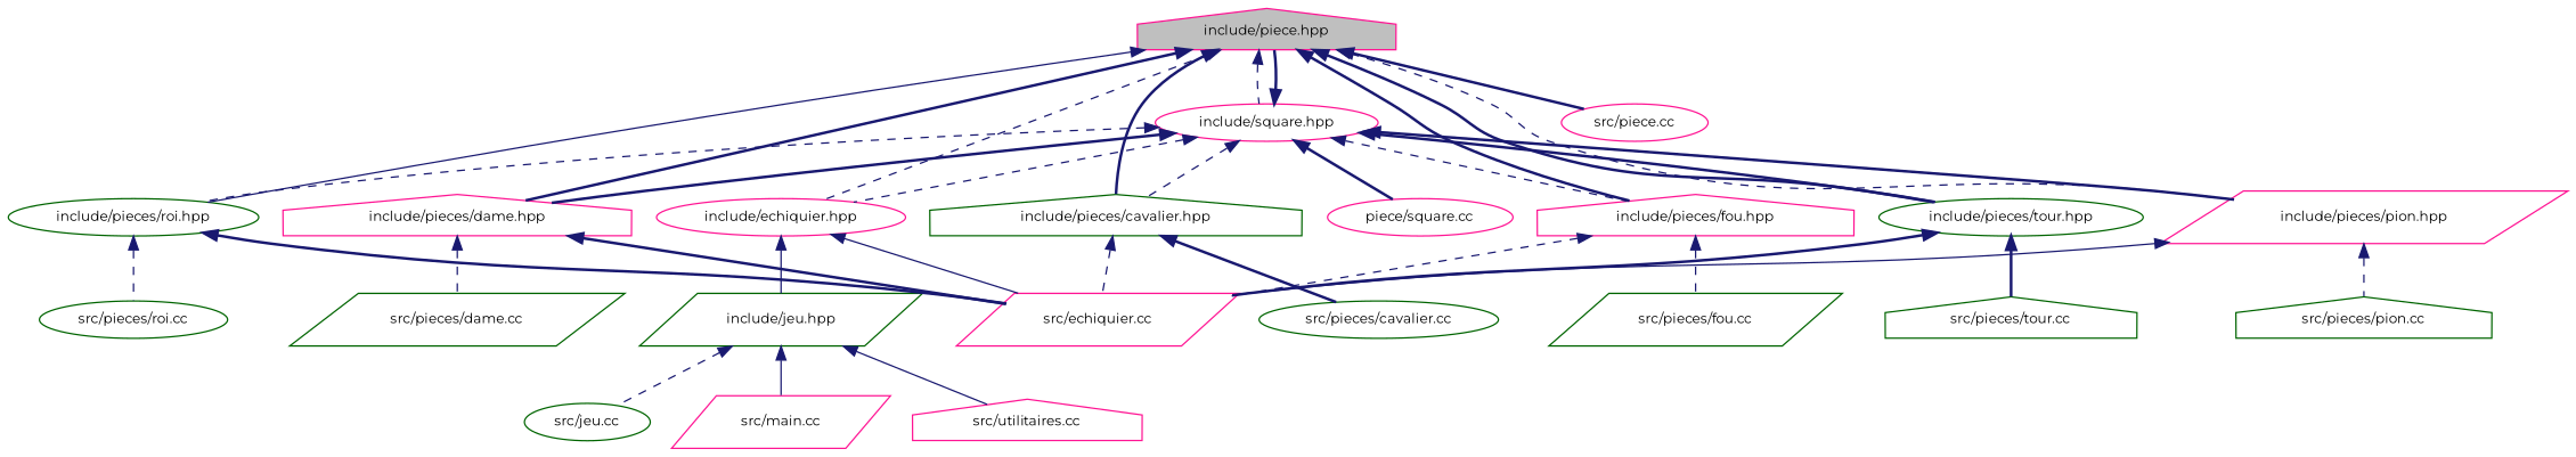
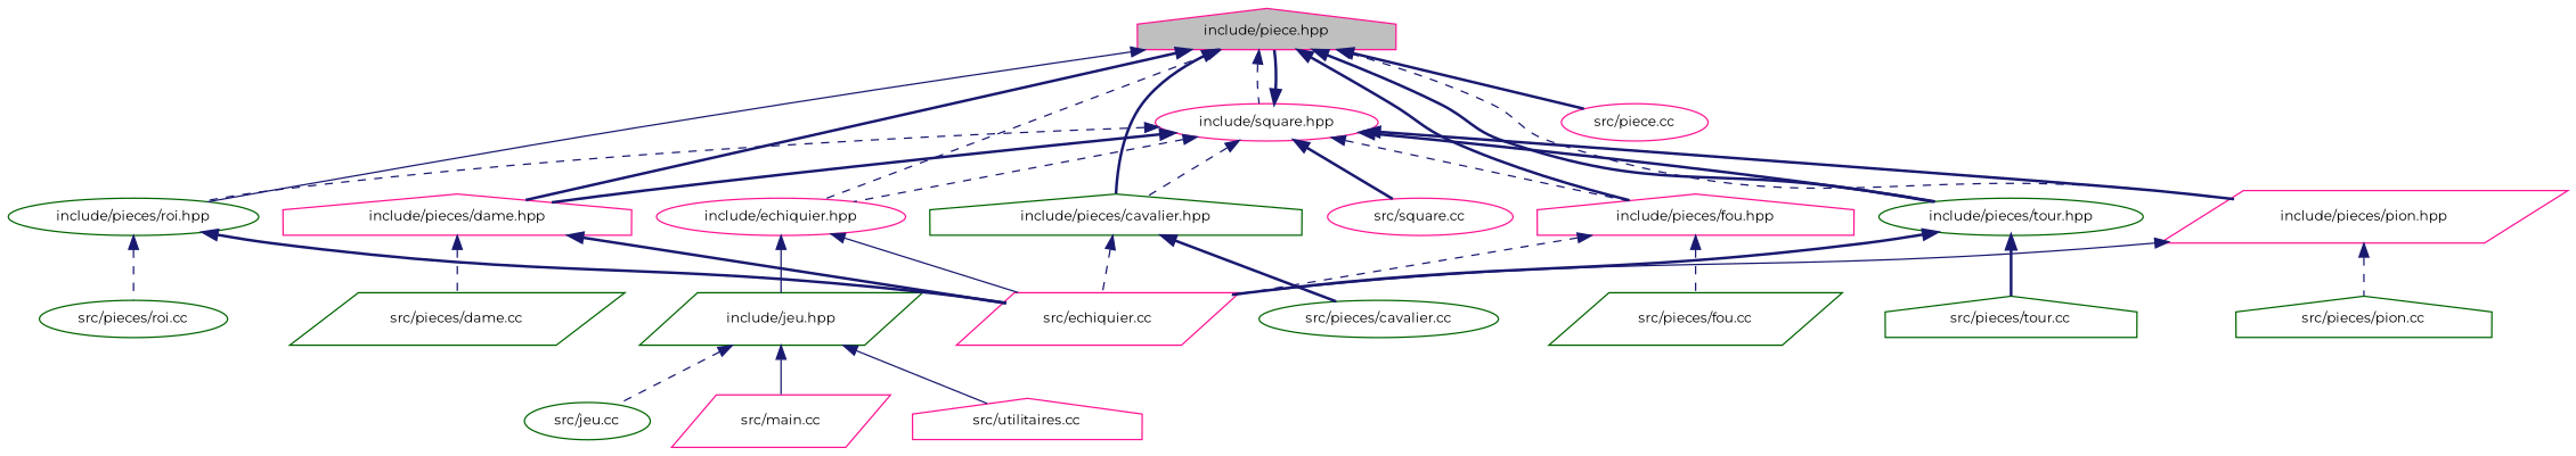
  digraph {
    fontname=Montserrat
    node [color=deeppink fillcolor=white fontname=Montserrat fontsize=10 shape=ellipse style=filled]
    edge [color=midnightblue dir=back fontname=Montserrat fontsize=10 labelfontname=Helvetica labelfontsize=10 style=bold]
    n1 [fillcolor=grey75 fontcolor=black height=0.2 label="include/piece.hpp" shape=house width=0.4]
    n2 [height=0.2 label="include/square.hpp" width=0.4]
    n3 [height=0.2 label="include/echiquier.hpp" width=0.4]
    n4 [color=darkgreen height=0.2 label="include/pieces/roi.hpp" width=0.4]
    n5 [height=0.2 label="include/pieces/dame.hpp" shape=house width=0.4]
    n6 [color=darkgreen height=0.2 label="include/pieces/cavalier.hpp" shape=house width=0.4]
    n7 [height=0.2 label="include/pieces/fou.hpp" shape=house width=0.4]
    n8 [color=darkgreen height=0.2 label="include/pieces/tour.hpp" width=0.4]
    n9 [height=0.2 label="include/pieces/pion.hpp" shape=parallelogram width=0.4]
    n10 [height=0.2 label="src/piece.cc" width=0.4]
-   n11 [height=0.2 label="piece/square.cc" width=0.4]
+   n11 [height=0.2 label="src/square.cc" width=0.4]
    n12 [height=0.2 label="src/echiquier.cc" shape=parallelogram width=0.4]
    n13 [color=darkgreen height=0.2 label="include/jeu.hpp" shape=parallelogram width=0.4]
    n14 [color=darkgreen height=0.2 label="src/pieces/roi.cc" width=0.4]
    n15 [color=darkgreen height=0.2 label="src/pieces/dame.cc" shape=parallelogram width=0.4]
    n16 [color=darkgreen height=0.2 label="src/pieces/cavalier.cc" width=0.4]
    n17 [color=darkgreen height=0.2 label="src/pieces/fou.cc" shape=parallelogram width=0.4]
    n18 [color=darkgreen height=0.2 label="src/pieces/tour.cc" shape=house width=0.4]
    n19 [color=darkgreen height=0.2 label="src/pieces/pion.cc" shape=house width=0.4]
    n20 [color=darkgreen height=0.2 label="src/jeu.cc" width=0.4]
    n21 [height=0.2 label="src/main.cc" shape=parallelogram width=0.4]
    n22 [height=0.2 label="src/utilitaires.cc" shape=house width=0.4]
    n1 -> n2 [style=dashed]
    n1 -> n3 [style=dashed]
    n1 -> n4 [style=solid]
    n1 -> n5
    n1 -> n6
    n1 -> n7
    n1 -> n8
    n1 -> n9 [style=dashed]
    n1 -> n10
    n2 -> n1
    n2 -> n3 [style=dashed]
    n2 -> n4 [style=dashed]
    n2 -> n5
    n2 -> n6 [style=dashed]
    n2 -> n7 [style=dashed]
    n2 -> n8
    n2 -> n9
    n2 -> n11
    n3 -> n12 [style=solid]
    n3 -> n13 [style=solid]
    n4 -> n12
    n4 -> n14 [style=dashed]
    n5 -> n12
    n5 -> n15 [style=dashed]
    n6 -> n12 [style=dashed]
    n6 -> n16
    n7 -> n12 [style=dashed]
    n7 -> n17 [style=dashed]
    n8 -> n12
    n8 -> n18
    n9 -> n12 [style=solid]
    n9 -> n19 [style=dashed]
    n13 -> n20 [style=dashed]
    n13 -> n21 [style=solid]
    n13 -> n22 [style=solid]
  }
